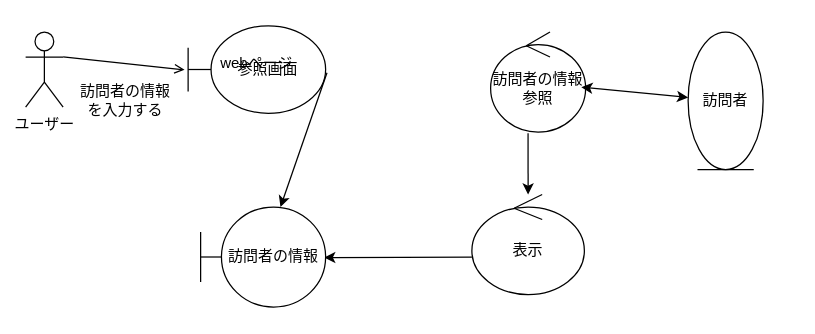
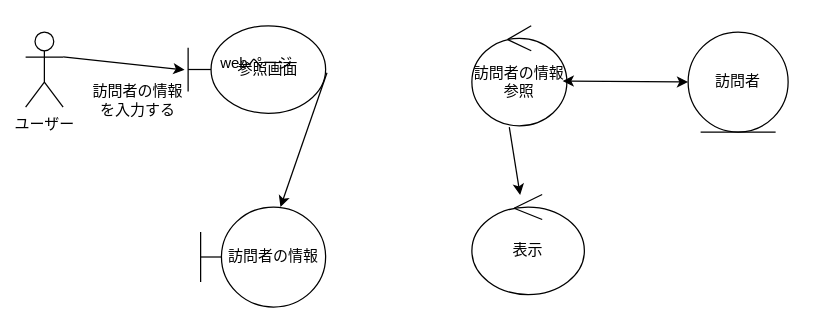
  <mxCell id="0" />
  <mxCell id="1" parent="0" />
  <mxCell id="2" value="ユーザー" style="shape=umlActor;verticalLabelPosition=bottom;verticalAlign=top;html=1;outlineConnect=0;" parent="1" vertex="1"><mxGeometry x="20" y="25" width="30" height="60" as="geometry" /></mxCell>
  <mxCell id="3" value="参照画面" style="shape=umlBoundary;whiteSpace=wrap;html=1;" parent="1" vertex="1"><mxGeometry x="150" y="20" width="110" height="70" as="geometry" /></mxCell>
- <mxCell id="4" value="" style="endArrow=open;html=1;entryX=-0.026;entryY=0.504;entryDx=0;entryDy=0;entryPerimeter=0;exitX=1;exitY=0.333;exitDx=0;exitDy=0;exitPerimeter=0;" parent="1" source="2" target="3" edge="1"><mxGeometry width="50" height="50" relative="1" as="geometry"><mxPoint x="560" y="175" as="sourcePoint" /><mxPoint x="610" y="125" as="targetPoint" /></mxGeometry></mxCell>
+ <mxCell id="4" value="" style="endArrow=classic;html=1;entryX=-0.026;entryY=0.504;entryDx=0;entryDy=0;entryPerimeter=0;exitX=1;exitY=0.333;exitDx=0;exitDy=0;exitPerimeter=0;" parent="1" source="2" target="3" edge="1"><mxGeometry width="50" height="50" relative="1" as="geometry"><mxPoint x="560" y="175" as="sourcePoint" /><mxPoint x="610" y="125" as="targetPoint" /></mxGeometry></mxCell>
  <mxCell id="5" value="webページ" style="text;html=1;align=center;verticalAlign=middle;whiteSpace=wrap;rounded=0;" parent="1" vertex="1"><mxGeometry x="175" y="35" width="60" height="30" as="geometry" /></mxCell>
  <mxCell id="6" value="" style="endArrow=classic;html=1;exitX=1.01;exitY=0.537;exitDx=0;exitDy=0;exitPerimeter=0;" parent="1" source="3" target="14" edge="1"><mxGeometry width="50" height="50" relative="1" as="geometry"><mxPoint x="560" y="185" as="sourcePoint" /><mxPoint x="350" y="145" as="targetPoint" /></mxGeometry></mxCell>
- <mxCell id="7" value="訪問者の情報参照" style="ellipse;shape=umlControl;whiteSpace=wrap;html=1;" parent="1" vertex="1"><mxGeometry x="392" y="25" width="76" height="80" as="geometry" /></mxCell>
- <mxCell id="8" value="訪問者の情報を入力する" style="text;html=1;align=center;verticalAlign=middle;whiteSpace=wrap;rounded=0;" parent="1" vertex="1"><mxGeometry x="60" y="65" width="80" height="30" as="geometry" /></mxCell>
+ <mxCell id="7" value="訪問者の情報参照" style="ellipse;shape=umlControl;whiteSpace=wrap;html=1;" parent="1" vertex="1"><mxGeometry x="377" y="20" width="76" height="80" as="geometry" /></mxCell>
+ <mxCell id="8" value="訪問者の情報を入力する" style="text;html=1;align=center;verticalAlign=middle;whiteSpace=wrap;rounded=0;" parent="1" vertex="1"><mxGeometry x="70" y="65" width="80" height="30" as="geometry" /></mxCell>
  <mxCell id="9" value="" style="endArrow=classic;startArrow=classic;html=1;exitX=0.955;exitY=0.552;exitDx=0;exitDy=0;exitPerimeter=0;" parent="1" source="7" target="10" edge="1"><mxGeometry width="50" height="50" relative="1" as="geometry"><mxPoint x="440" y="185" as="sourcePoint" /><mxPoint x="520" y="105" as="targetPoint" /></mxGeometry></mxCell>
- <mxCell id="10" value="訪問者" style="ellipse;shape=umlEntity;whiteSpace=wrap;html=1;" parent="1" vertex="1"><mxGeometry x="550" y="25" width="60" height="110" as="geometry" /></mxCell>
+ <mxCell id="10" value="訪問者" style="ellipse;shape=umlEntity;whiteSpace=wrap;html=1;" parent="1" vertex="1"><mxGeometry x="550" y="25" width="80" height="80" as="geometry" /></mxCell>
  <mxCell id="11" value="" style="endArrow=classic;html=1;exitX=0.394;exitY=1.013;exitDx=0;exitDy=0;exitPerimeter=0;" parent="1" source="7" target="12" edge="1"><mxGeometry width="50" height="50" relative="1" as="geometry"><mxPoint x="440" y="185" as="sourcePoint" /><mxPoint x="490" y="135" as="targetPoint" /></mxGeometry></mxCell>
  <mxCell id="12" value="表示" style="ellipse;shape=umlControl;whiteSpace=wrap;html=1;" parent="1" vertex="1"><mxGeometry x="377" y="155" width="90" height="80" as="geometry" /></mxCell>
- <mxCell id="13" value="" style="endArrow=classic;html=1;exitX=0;exitY=0.625;exitDx=0;exitDy=0;exitPerimeter=0;entryX=0.988;entryY=0.506;entryDx=0;entryDy=0;entryPerimeter=0;" parent="1" source="12" target="14" edge="1"><mxGeometry width="50" height="50" relative="1" as="geometry"><mxPoint x="440" y="195" as="sourcePoint" /><mxPoint x="200" y="225" as="targetPoint" /></mxGeometry></mxCell>
  <mxCell id="14" value="訪問者の情報" style="shape=umlBoundary;whiteSpace=wrap;html=1;" parent="1" vertex="1"><mxGeometry x="160" y="165" width="100" height="80" as="geometry" /></mxCell>
